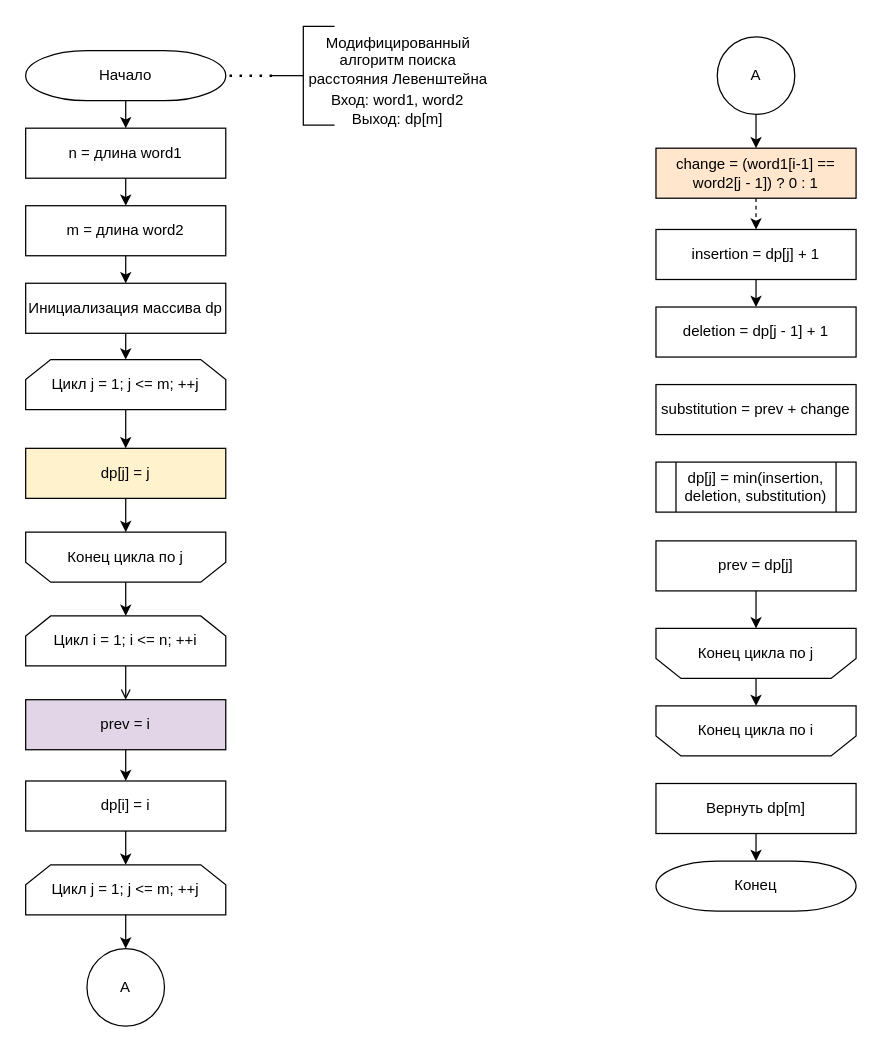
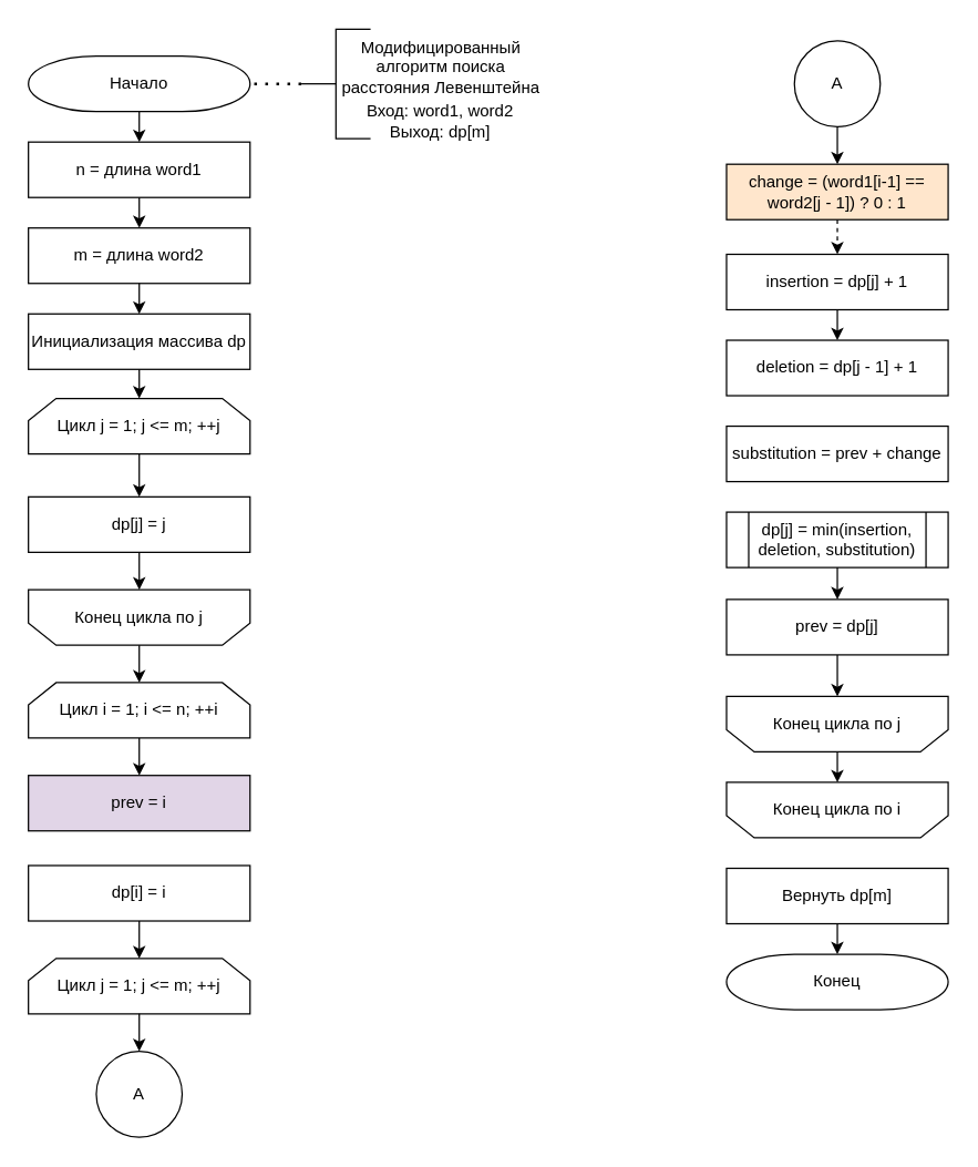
  <mxCell id="0" />
  <mxCell id="1" parent="0" />
  <mxCell id="2" value="Начало" style="strokeWidth=1;html=1;shape=mxgraph.flowchart.terminator;whiteSpace=wrap;rotation=0;" parent="1" vertex="1"><mxGeometry x="20" y="40" width="160" height="40" as="geometry" /></mxCell>
  <mxCell id="3" value="Конец" style="strokeWidth=1;html=1;shape=mxgraph.flowchart.terminator;whiteSpace=wrap;rotation=0;" parent="1" vertex="1"><mxGeometry x="524" y="688" width="160" height="40" as="geometry" /></mxCell>
  <mxCell id="4" value="n = длина word1" style="rounded=0;whiteSpace=wrap;html=1;rotation=0;" parent="1" vertex="1"><mxGeometry x="20" y="102" width="160" height="40" as="geometry" /></mxCell>
  <mxCell id="5" value="" style="strokeWidth=1;html=1;shape=mxgraph.flowchart.annotation_2;align=left;labelPosition=right;pointerEvents=1;" parent="1" vertex="1"><mxGeometry x="217" y="20.5" width="50" height="79" as="geometry" /></mxCell>
  <mxCell id="6" value="dp[j] = min(insertion, deletion, substitution)" style="shape=process;whiteSpace=wrap;html=1;backgroundOutline=1;rotation=0;" parent="1" vertex="1"><mxGeometry x="524" y="369" width="160" height="40" as="geometry" /></mxCell>
  <mxCell id="7" value="" style="endArrow=none;dashed=1;html=1;dashPattern=1 3;strokeWidth=2;rounded=0;entryX=1;entryY=0.5;entryDx=0;entryDy=0;entryPerimeter=0;exitX=0;exitY=0.5;exitDx=0;exitDy=0;exitPerimeter=0;" parent="1" source="5" target="2" edge="1"><mxGeometry width="50" height="50" relative="1" as="geometry"><mxPoint x="281" y="347" as="sourcePoint" /><mxPoint x="331" y="297" as="targetPoint" /></mxGeometry></mxCell>
  <mxCell id="8" value="Модифицированный алгоритм поиска расстояния Левенштейна" style="text;html=1;strokeColor=none;fillColor=none;align=center;verticalAlign=middle;whiteSpace=wrap;rounded=0;" parent="1" vertex="1"><mxGeometry x="239.75" y="33" width="155.5" height="30" as="geometry" /></mxCell>
  <mxCell id="9" value="Вход: word1, word2&lt;br&gt;Выход: dp[m]" style="text;html=1;strokeColor=none;fillColor=none;align=center;verticalAlign=middle;whiteSpace=wrap;rounded=0;" parent="1" vertex="1"><mxGeometry x="259" y="72" width="117" height="30" as="geometry" /></mxCell>
  <mxCell id="10" value="m = длина word2" style="rounded=0;whiteSpace=wrap;html=1;rotation=0;" parent="1" vertex="1"><mxGeometry x="20" y="164" width="160" height="40" as="geometry" /></mxCell>
  <mxCell id="11" value="Инициализация массива dp" style="rounded=0;whiteSpace=wrap;html=1;rotation=0;" parent="1" vertex="1"><mxGeometry x="20" y="226" width="160" height="40" as="geometry" /></mxCell>
  <mxCell id="12" value="Цикл j = 1; j &amp;lt;= m; ++j" style="shape=loopLimit;whiteSpace=wrap;html=1;rotation=0;" parent="1" vertex="1"><mxGeometry x="20" y="287" width="160" height="40" as="geometry" /></mxCell>
  <mxCell id="13" value="Конец цикла по j" style="shape=loopLimit;whiteSpace=wrap;html=1;rotation=0;direction=west;" parent="1" vertex="1"><mxGeometry x="20" y="425" width="160" height="40" as="geometry" /></mxCell>
- <mxCell id="14" value="dp[j] = j" style="rounded=0;whiteSpace=wrap;html=1;rotation=0;fillColor=#fff2cc;" parent="1" vertex="1"><mxGeometry x="20" y="358" width="160" height="40" as="geometry" /></mxCell>
+ <mxCell id="14" value="dp[j] = j" style="rounded=0;whiteSpace=wrap;html=1;rotation=0;" parent="1" vertex="1"><mxGeometry x="20" y="358" width="160" height="40" as="geometry" /></mxCell>
  <mxCell id="15" value="prev = i" style="rounded=0;whiteSpace=wrap;html=1;rotation=0;fillColor=#e1d5e7;" parent="1" vertex="1"><mxGeometry x="20" y="559" width="160" height="40" as="geometry" /></mxCell>
  <mxCell id="16" value="Цикл i = 1; i &amp;lt;= n; ++i" style="shape=loopLimit;whiteSpace=wrap;html=1;rotation=0;" parent="1" vertex="1"><mxGeometry x="20" y="492" width="160" height="40" as="geometry" /></mxCell>
  <mxCell id="17" value="dp[i] = i" style="rounded=0;whiteSpace=wrap;html=1;rotation=0;" parent="1" vertex="1"><mxGeometry x="20" y="624" width="160" height="40" as="geometry" /></mxCell>
  <mxCell id="18" value="Цикл j = 1; j &amp;lt;= m; ++j" style="shape=loopLimit;whiteSpace=wrap;html=1;rotation=0;" parent="1" vertex="1"><mxGeometry x="20" y="691" width="160" height="40" as="geometry" /></mxCell>
  <mxCell id="19" value="insertion = dp[j] + 1" style="rounded=0;whiteSpace=wrap;html=1;rotation=0;" parent="1" vertex="1"><mxGeometry x="524" y="183" width="160" height="40" as="geometry" /></mxCell>
  <mxCell id="20" value="change = (word1[i-1] == word2[j - 1]) ? 0 : 1" style="rounded=0;whiteSpace=wrap;html=1;rotation=0;fillColor=#ffe6cc;" parent="1" vertex="1"><mxGeometry x="524" y="118" width="160" height="40" as="geometry" /></mxCell>
  <mxCell id="21" value="deletion = dp[j - 1] + 1" style="rounded=0;whiteSpace=wrap;html=1;rotation=0;" parent="1" vertex="1"><mxGeometry x="524" y="245" width="160" height="40" as="geometry" /></mxCell>
  <mxCell id="22" value="substitution = prev + change" style="rounded=0;whiteSpace=wrap;html=1;rotation=0;" parent="1" vertex="1"><mxGeometry x="524" y="307" width="160" height="40" as="geometry" /></mxCell>
  <mxCell id="23" value="prev = dp[j]" style="rounded=0;whiteSpace=wrap;html=1;rotation=0;" parent="1" vertex="1"><mxGeometry x="524" y="432" width="160" height="40" as="geometry" /></mxCell>
  <mxCell id="24" value="Конец цикла по j" style="shape=loopLimit;whiteSpace=wrap;html=1;rotation=0;direction=west;" parent="1" vertex="1"><mxGeometry x="524" y="502" width="160" height="40" as="geometry" /></mxCell>
  <mxCell id="25" value="Вернуть dp[m]" style="rounded=0;whiteSpace=wrap;html=1;rotation=0;" parent="1" vertex="1"><mxGeometry x="524" y="626" width="160" height="40" as="geometry" /></mxCell>
  <mxCell id="26" value="" style="endArrow=classic;html=1;rounded=0;entryX=0.5;entryY=0;entryDx=0;entryDy=0;exitX=0.5;exitY=1;exitDx=0;exitDy=0;exitPerimeter=0;" parent="1" source="2" target="4" edge="1"><mxGeometry width="50" height="50" relative="1" as="geometry"><mxPoint x="281" y="276" as="sourcePoint" /><mxPoint x="331" y="226" as="targetPoint" /></mxGeometry></mxCell>
  <mxCell id="27" value="" style="endArrow=classic;html=1;rounded=0;entryX=0.5;entryY=0;entryDx=0;entryDy=0;exitX=0.5;exitY=1;exitDx=0;exitDy=0;" parent="1" source="4" target="10" edge="1"><mxGeometry width="50" height="50" relative="1" as="geometry"><mxPoint x="281" y="276" as="sourcePoint" /><mxPoint x="331" y="226" as="targetPoint" /></mxGeometry></mxCell>
  <mxCell id="28" value="" style="endArrow=classic;html=1;rounded=0;entryX=0.5;entryY=0;entryDx=0;entryDy=0;exitX=0.5;exitY=1;exitDx=0;exitDy=0;" parent="1" source="10" target="11" edge="1"><mxGeometry width="50" height="50" relative="1" as="geometry"><mxPoint x="281" y="276" as="sourcePoint" /><mxPoint x="331" y="226" as="targetPoint" /></mxGeometry></mxCell>
  <mxCell id="29" value="" style="endArrow=classic;html=1;rounded=0;entryX=0.5;entryY=0;entryDx=0;entryDy=0;exitX=0.5;exitY=1;exitDx=0;exitDy=0;" parent="1" source="11" target="12" edge="1"><mxGeometry width="50" height="50" relative="1" as="geometry"><mxPoint x="281" y="276" as="sourcePoint" /><mxPoint x="331" y="226" as="targetPoint" /></mxGeometry></mxCell>
  <mxCell id="30" value="" style="endArrow=classic;html=1;rounded=0;entryX=0.5;entryY=0;entryDx=0;entryDy=0;exitX=0.5;exitY=1;exitDx=0;exitDy=0;" parent="1" source="12" target="14" edge="1"><mxGeometry width="50" height="50" relative="1" as="geometry"><mxPoint x="281" y="276" as="sourcePoint" /><mxPoint x="331" y="226" as="targetPoint" /></mxGeometry></mxCell>
  <mxCell id="31" value="" style="endArrow=classic;html=1;rounded=0;entryX=0.5;entryY=1;entryDx=0;entryDy=0;exitX=0.5;exitY=1;exitDx=0;exitDy=0;" parent="1" source="14" target="13" edge="1"><mxGeometry width="50" height="50" relative="1" as="geometry"><mxPoint x="281" y="428" as="sourcePoint" /><mxPoint x="331" y="378" as="targetPoint" /></mxGeometry></mxCell>
  <mxCell id="32" value="" style="endArrow=classic;html=1;rounded=0;entryX=0.5;entryY=0;entryDx=0;entryDy=0;exitX=0.5;exitY=0;exitDx=0;exitDy=0;" parent="1" source="13" target="16" edge="1"><mxGeometry width="50" height="50" relative="1" as="geometry"><mxPoint x="281" y="428" as="sourcePoint" /><mxPoint x="331" y="378" as="targetPoint" /></mxGeometry></mxCell>
- <mxCell id="33" value="" style="endArrow=open;html=1;rounded=0;entryX=0.5;entryY=0;entryDx=0;entryDy=0;exitX=0.5;exitY=1;exitDx=0;exitDy=0;" parent="1" source="16" target="15" edge="1"><mxGeometry width="50" height="50" relative="1" as="geometry"><mxPoint x="281" y="428" as="sourcePoint" /><mxPoint x="331" y="378" as="targetPoint" /></mxGeometry></mxCell>
- <mxCell id="34" value="" style="endArrow=classic;html=1;rounded=0;entryX=0.5;entryY=0;entryDx=0;entryDy=0;exitX=0.5;exitY=1;exitDx=0;exitDy=0;" parent="1" source="15" target="17" edge="1"><mxGeometry width="50" height="50" relative="1" as="geometry"><mxPoint x="281" y="587" as="sourcePoint" /><mxPoint x="331" y="537" as="targetPoint" /></mxGeometry></mxCell>
+ <mxCell id="33" value="" style="endArrow=classic;html=1;rounded=0;entryX=0.5;entryY=0;entryDx=0;entryDy=0;exitX=0.5;exitY=1;exitDx=0;exitDy=0;" parent="1" source="16" target="15" edge="1"><mxGeometry width="50" height="50" relative="1" as="geometry"><mxPoint x="281" y="428" as="sourcePoint" /><mxPoint x="331" y="378" as="targetPoint" /></mxGeometry></mxCell>
  <mxCell id="35" value="" style="endArrow=classic;html=1;rounded=0;entryX=0.5;entryY=0;entryDx=0;entryDy=0;exitX=0.5;exitY=1;exitDx=0;exitDy=0;" parent="1" source="17" target="18" edge="1"><mxGeometry width="50" height="50" relative="1" as="geometry"><mxPoint x="281" y="587" as="sourcePoint" /><mxPoint x="331" y="537" as="targetPoint" /></mxGeometry></mxCell>
  <mxCell id="36" value="" style="endArrow=classic;html=1;rounded=0;entryX=0.5;entryY=0;entryDx=0;entryDy=0;exitX=0.5;exitY=1;exitDx=0;exitDy=0;" parent="1" target="20" edge="1"><mxGeometry width="50" height="50" relative="1" as="geometry"><mxPoint x="604" y="91" as="sourcePoint" /><mxPoint x="835" y="0" as="targetPoint" /></mxGeometry></mxCell>
  <mxCell id="37" value="" style="endArrow=classic;html=1;rounded=0;entryX=0.5;entryY=0;entryDx=0;entryDy=0;exitX=0.5;exitY=1;exitDx=0;exitDy=0;dashed=1;" parent="1" source="20" target="19" edge="1"><mxGeometry width="50" height="50" relative="1" as="geometry"><mxPoint x="733" y="234" as="sourcePoint" /><mxPoint x="783" y="184" as="targetPoint" /></mxGeometry></mxCell>
  <mxCell id="38" value="" style="endArrow=classic;html=1;rounded=0;entryX=0.5;entryY=0;entryDx=0;entryDy=0;exitX=0.5;exitY=1;exitDx=0;exitDy=0;" parent="1" source="19" target="21" edge="1"><mxGeometry width="50" height="50" relative="1" as="geometry"><mxPoint x="733" y="234" as="sourcePoint" /><mxPoint x="783" y="184" as="targetPoint" /></mxGeometry></mxCell>
+ <mxCell id="39" value="" style="endArrow=classic;html=1;rounded=0;entryX=0.5;entryY=0;entryDx=0;entryDy=0;exitX=0.5;exitY=1;exitDx=0;exitDy=0;" parent="1" source="6" target="23" edge="1"><mxGeometry width="50" height="50" relative="1" as="geometry"><mxPoint x="733" y="400" as="sourcePoint" /><mxPoint x="783" y="350" as="targetPoint" /></mxGeometry></mxCell>
  <mxCell id="40" value="" style="endArrow=classic;html=1;rounded=0;entryX=0.5;entryY=1;entryDx=0;entryDy=0;exitX=0.5;exitY=1;exitDx=0;exitDy=0;" parent="1" source="23" target="24" edge="1"><mxGeometry width="50" height="50" relative="1" as="geometry"><mxPoint x="733" y="400" as="sourcePoint" /><mxPoint x="783" y="350" as="targetPoint" /></mxGeometry></mxCell>
  <mxCell id="41" value="Конец цикла по i" style="shape=loopLimit;whiteSpace=wrap;html=1;rotation=0;direction=west;" parent="1" vertex="1"><mxGeometry x="524" y="564" width="160" height="40" as="geometry" /></mxCell>
  <mxCell id="42" value="" style="endArrow=classic;html=1;rounded=0;entryX=0.5;entryY=1;entryDx=0;entryDy=0;exitX=0.5;exitY=0;exitDx=0;exitDy=0;" parent="1" source="24" target="41" edge="1"><mxGeometry width="50" height="50" relative="1" as="geometry"><mxPoint x="733" y="419" as="sourcePoint" /><mxPoint x="783" y="369" as="targetPoint" /></mxGeometry></mxCell>
  <mxCell id="43" value="" style="endArrow=classic;html=1;rounded=0;entryX=0.5;entryY=0;entryDx=0;entryDy=0;entryPerimeter=0;exitX=0.5;exitY=1;exitDx=0;exitDy=0;" parent="1" source="25" target="3" edge="1"><mxGeometry width="50" height="50" relative="1" as="geometry"><mxPoint x="733" y="735" as="sourcePoint" /><mxPoint x="708" y="672" as="targetPoint" /></mxGeometry></mxCell>
  <mxCell id="44" value="A" style="ellipse;whiteSpace=wrap;html=1;aspect=fixed;" parent="1" vertex="1"><mxGeometry x="69" y="758" width="62" height="62" as="geometry" /></mxCell>
  <mxCell id="45" value="" style="endArrow=classic;html=1;rounded=0;entryX=0.5;entryY=0;entryDx=0;entryDy=0;exitX=0.5;exitY=1;exitDx=0;exitDy=0;" parent="1" source="18" target="44" edge="1"><mxGeometry width="50" height="50" relative="1" as="geometry"><mxPoint x="124" y="657" as="sourcePoint" /><mxPoint x="174" y="607" as="targetPoint" /></mxGeometry></mxCell>
  <mxCell id="46" value="A" style="ellipse;whiteSpace=wrap;html=1;aspect=fixed;" parent="1" vertex="1"><mxGeometry x="573" y="29" width="62" height="62" as="geometry" /></mxCell>
